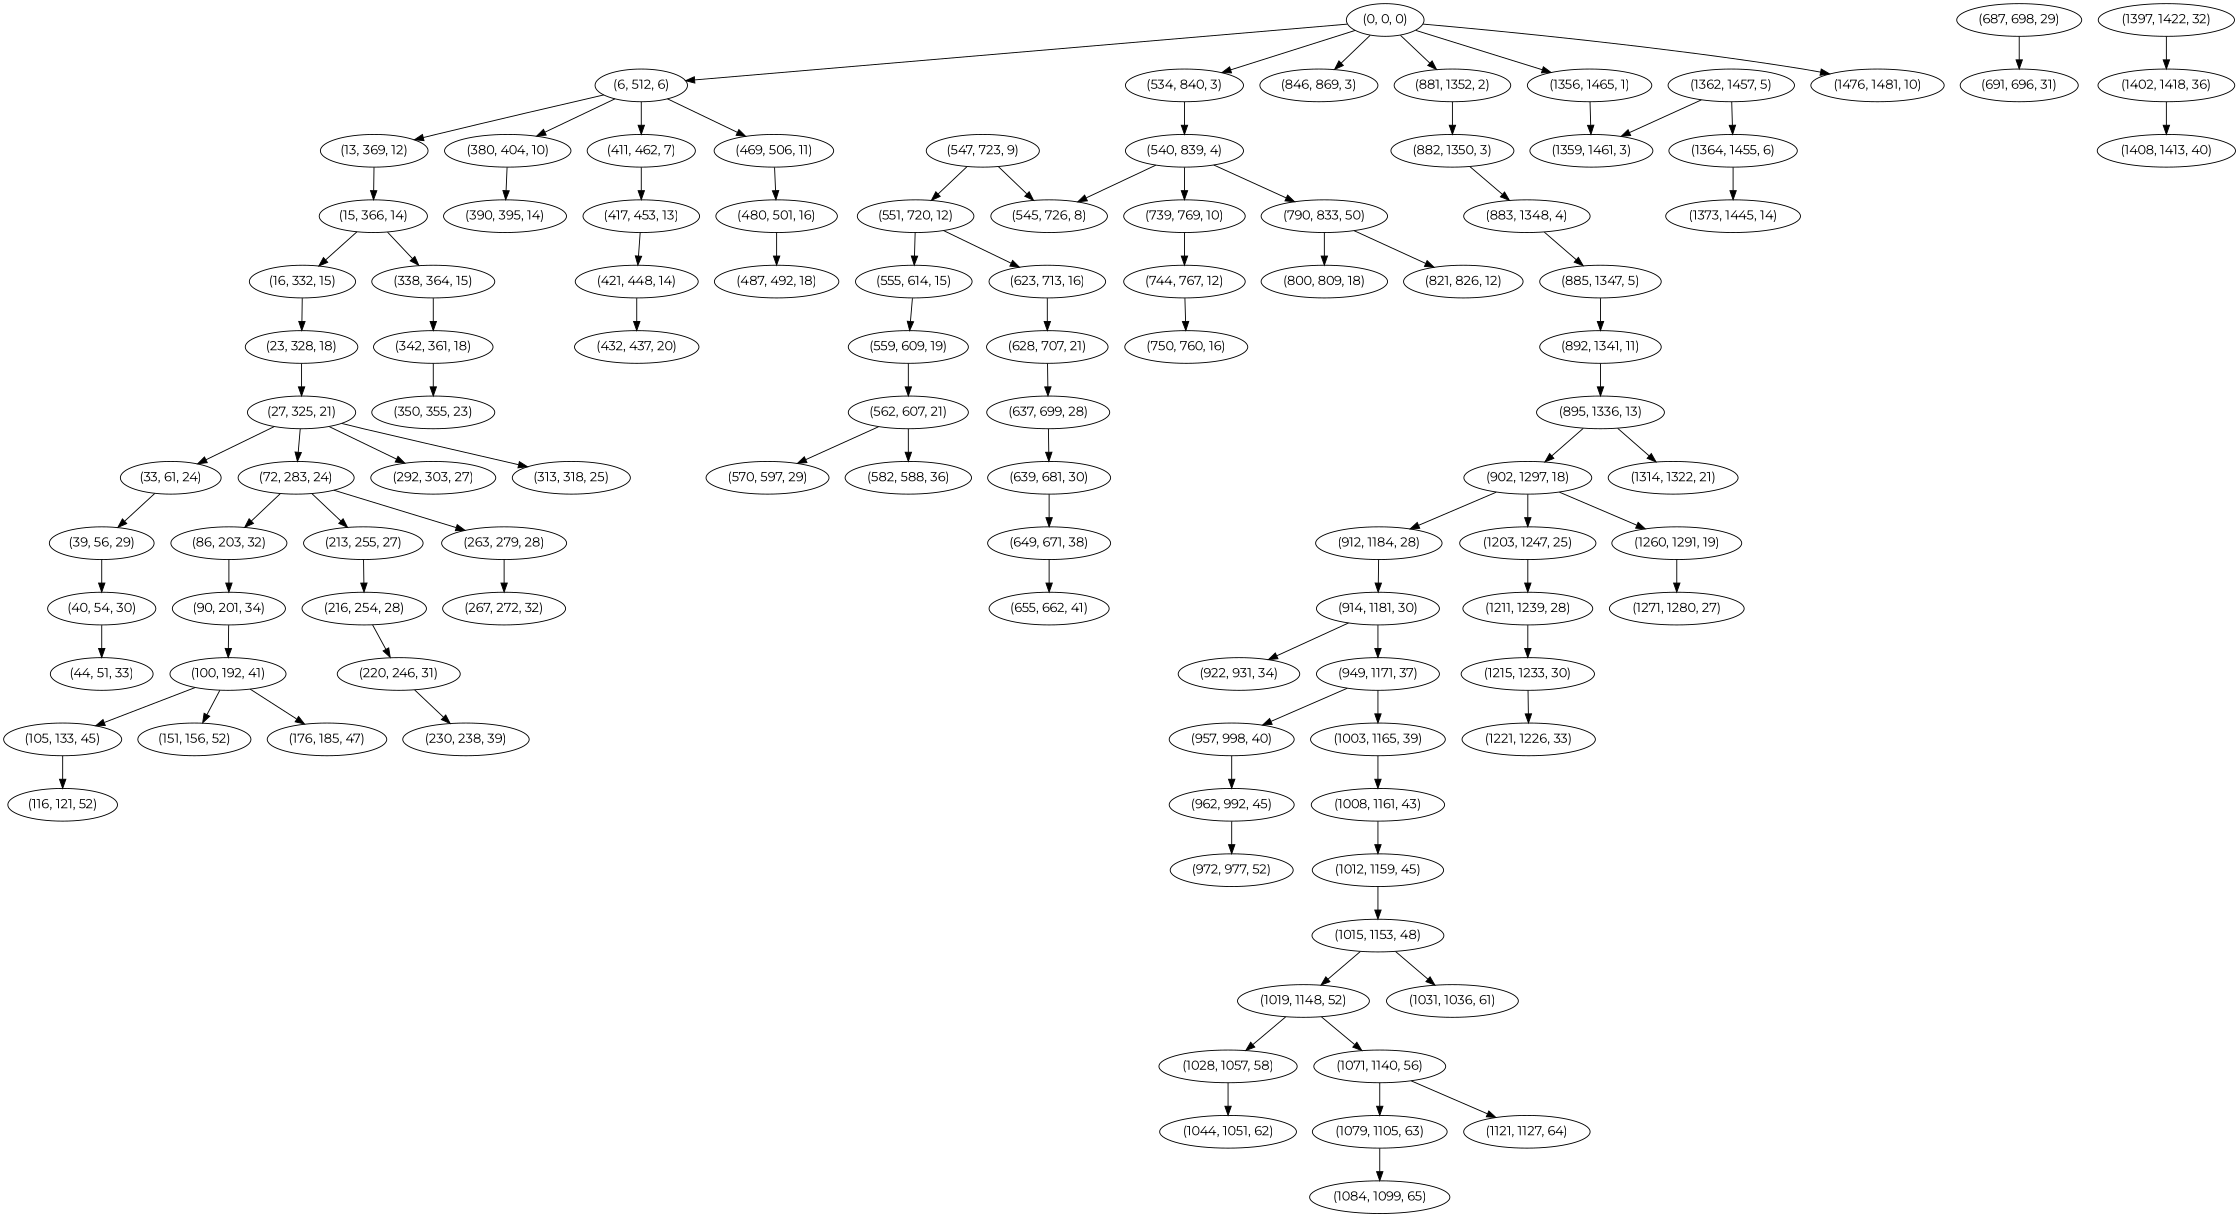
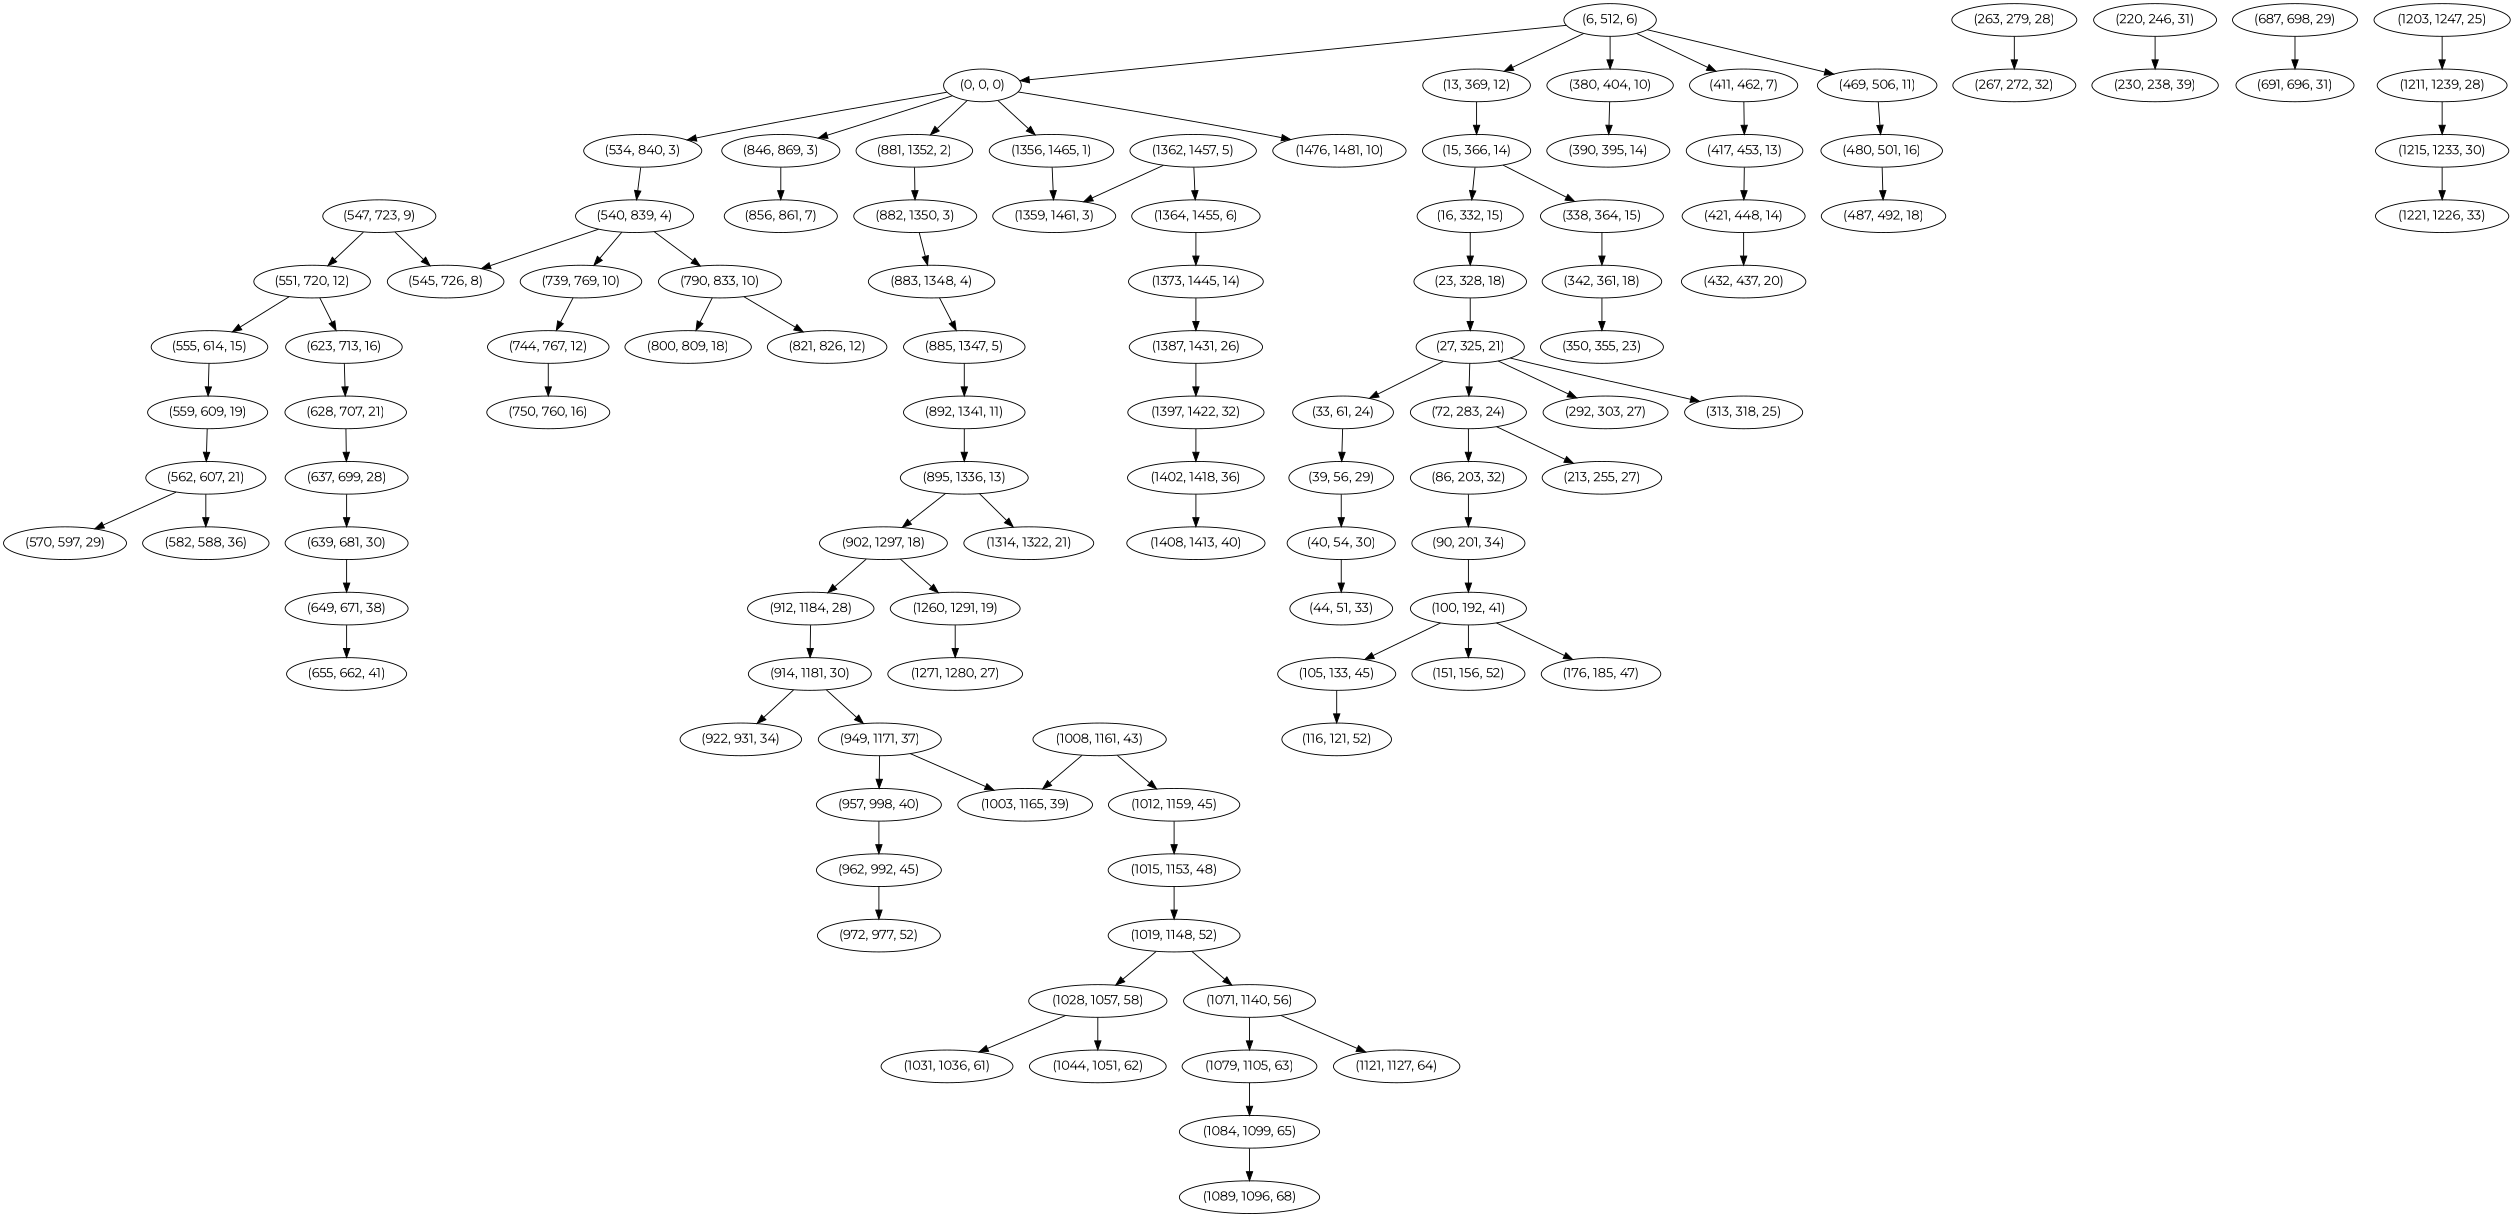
  digraph {
    fontname=Montserrat
    node [fontname=Montserrat]
    edge [fontname=Montserrat]
    "(0, 0, 0)"
    "(6, 512, 6)"
    "(534, 840, 3)"
    "(846, 869, 3)"
    "(881, 1352, 2)"
    "(1356, 1465, 1)"
    "(1476, 1481, 10)"
    "(13, 369, 12)"
    "(380, 404, 10)"
    "(411, 462, 7)"
    "(469, 506, 11)"
    "(540, 839, 4)"
+   "(856, 861, 7)"
    "(882, 1350, 3)"
    "(1359, 1461, 3)"
    "(15, 366, 14)"
    "(390, 395, 14)"
    "(417, 453, 13)"
    "(480, 501, 16)"
    "(16, 332, 15)"
    "(338, 364, 15)"
    "(23, 328, 18)"
    "(342, 361, 18)"
    "(27, 325, 21)"
    n25 [label="(33, 61, 24)"]
    "(72, 283, 24)"
    "(292, 303, 27)"
    "(313, 318, 25)"
    "(39, 56, 29)"
    "(86, 203, 32)"
    "(213, 255, 27)"
    "(263, 279, 28)"
    "(40, 54, 30)"
    "(44, 51, 33)"
    "(90, 201, 34)"
-   "(216, 254, 28)"
    "(267, 272, 32)"
    "(100, 192, 41)"
    "(105, 133, 45)"
    "(151, 156, 52)"
    "(176, 185, 47)"
    "(116, 121, 52)"
    "(220, 246, 31)"
    "(230, 238, 39)"
    "(350, 355, 23)"
    "(421, 448, 14)"
    "(432, 437, 20)"
    "(487, 492, 18)"
    "(545, 726, 8)"
    "(739, 769, 10)"
-   "(790, 833, 10)" [label="(790, 833, 50)"]
+   "(790, 833, 10)"
    "(744, 767, 12)"
    "(800, 809, 18)"
    "(821, 826, 12)"
    "(547, 723, 9)"
    "(551, 720, 12)"
    "(555, 614, 15)"
    "(623, 713, 16)"
    "(559, 609, 19)"
    "(628, 707, 21)"
    "(562, 607, 21)"
    "(570, 597, 29)"
    "(582, 588, 36)"
    "(637, 699, 28)"
    "(639, 681, 30)"
    "(649, 671, 38)"
    "(687, 698, 29)"
    "(691, 696, 31)"
    "(655, 662, 41)"
    "(750, 760, 16)"
    "(883, 1348, 4)"
    "(885, 1347, 5)"
    "(892, 1341, 11)"
    "(895, 1336, 13)"
    "(902, 1297, 18)"
    "(1314, 1322, 21)"
    "(912, 1184, 28)"
    "(1203, 1247, 25)"
    "(1260, 1291, 19)"
    "(914, 1181, 30)"
    "(1211, 1239, 28)"
    "(1271, 1280, 27)"
    "(922, 931, 34)"
    "(949, 1171, 37)"
    "(957, 998, 40)"
    "(1003, 1165, 39)"
    "(962, 992, 45)"
    "(1008, 1161, 43)"
    "(972, 977, 52)"
    "(1012, 1159, 45)"
    "(1015, 1153, 48)"
    "(1019, 1148, 52)"
    "(1028, 1057, 58)"
    "(1071, 1140, 56)"
    "(1031, 1036, 61)"
    "(1044, 1051, 62)"
    "(1079, 1105, 63)"
    "(1121, 1127, 64)"
    "(1084, 1099, 65)"
+   "(1089, 1096, 68)"
    "(1215, 1233, 30)"
    "(1221, 1226, 33)"
    "(1362, 1457, 5)"
    "(1364, 1455, 6)"
    "(1373, 1445, 14)"
+   "(1387, 1431, 26)"
    "(1397, 1422, 32)"
    "(1402, 1418, 36)"
    "(1408, 1413, 40)"
-   "(0, 0, 0)" -> "(6, 512, 6)"
+   "(6, 512, 6)" -> "(0, 0, 0)"
    "(0, 0, 0)" -> "(534, 840, 3)"
    "(0, 0, 0)" -> "(846, 869, 3)"
    "(0, 0, 0)" -> "(881, 1352, 2)"
    "(0, 0, 0)" -> "(1356, 1465, 1)"
    "(0, 0, 0)" -> "(1476, 1481, 10)"
    "(6, 512, 6)" -> "(13, 369, 12)"
    "(6, 512, 6)" -> "(380, 404, 10)"
    "(6, 512, 6)" -> "(411, 462, 7)"
    "(6, 512, 6)" -> "(469, 506, 11)"
    "(534, 840, 3)" -> "(540, 839, 4)"
+   "(846, 869, 3)" -> "(856, 861, 7)"
    "(881, 1352, 2)" -> "(882, 1350, 3)"
    "(1356, 1465, 1)" -> "(1359, 1461, 3)"
    "(13, 369, 12)" -> "(15, 366, 14)"
    "(380, 404, 10)" -> "(390, 395, 14)"
    "(411, 462, 7)" -> "(417, 453, 13)"
    "(469, 506, 11)" -> "(480, 501, 16)"
    "(540, 839, 4)" -> "(545, 726, 8)"
    "(540, 839, 4)" -> "(739, 769, 10)"
    "(540, 839, 4)" -> "(790, 833, 10)"
    "(882, 1350, 3)" -> "(883, 1348, 4)"
    "(15, 366, 14)" -> "(16, 332, 15)"
    "(15, 366, 14)" -> "(338, 364, 15)"
    "(417, 453, 13)" -> "(421, 448, 14)"
    "(480, 501, 16)" -> "(487, 492, 18)"
    "(16, 332, 15)" -> "(23, 328, 18)"
    "(338, 364, 15)" -> "(342, 361, 18)"
    "(23, 328, 18)" -> "(27, 325, 21)"
    "(342, 361, 18)" -> "(350, 355, 23)"
    "(27, 325, 21)" -> n25
    "(27, 325, 21)" -> "(72, 283, 24)"
    "(27, 325, 21)" -> "(292, 303, 27)"
    "(27, 325, 21)" -> "(313, 318, 25)"
    n25 -> "(39, 56, 29)"
    "(72, 283, 24)" -> "(86, 203, 32)"
    "(72, 283, 24)" -> "(213, 255, 27)"
-   "(72, 283, 24)" -> "(263, 279, 28)"
    "(39, 56, 29)" -> "(40, 54, 30)"
    "(86, 203, 32)" -> "(90, 201, 34)"
-   "(213, 255, 27)" -> "(216, 254, 28)"
    "(263, 279, 28)" -> "(267, 272, 32)"
    "(40, 54, 30)" -> "(44, 51, 33)"
    "(90, 201, 34)" -> "(100, 192, 41)"
-   "(216, 254, 28)" -> "(220, 246, 31)"
    "(100, 192, 41)" -> "(105, 133, 45)"
    "(100, 192, 41)" -> "(151, 156, 52)"
    "(100, 192, 41)" -> "(176, 185, 47)"
    "(105, 133, 45)" -> "(116, 121, 52)"
    "(220, 246, 31)" -> "(230, 238, 39)"
    "(421, 448, 14)" -> "(432, 437, 20)"
    "(739, 769, 10)" -> "(744, 767, 12)"
    "(790, 833, 10)" -> "(800, 809, 18)"
    "(790, 833, 10)" -> "(821, 826, 12)"
    "(744, 767, 12)" -> "(750, 760, 16)"
    "(547, 723, 9)" -> "(545, 726, 8)"
    "(547, 723, 9)" -> "(551, 720, 12)"
    "(551, 720, 12)" -> "(555, 614, 15)"
    "(551, 720, 12)" -> "(623, 713, 16)"
    "(555, 614, 15)" -> "(559, 609, 19)"
    "(623, 713, 16)" -> "(628, 707, 21)"
    "(559, 609, 19)" -> "(562, 607, 21)"
    "(628, 707, 21)" -> "(637, 699, 28)"
    "(562, 607, 21)" -> "(570, 597, 29)"
    "(562, 607, 21)" -> "(582, 588, 36)"
    "(637, 699, 28)" -> "(639, 681, 30)"
    "(639, 681, 30)" -> "(649, 671, 38)"
    "(649, 671, 38)" -> "(655, 662, 41)"
    "(687, 698, 29)" -> "(691, 696, 31)"
    "(883, 1348, 4)" -> "(885, 1347, 5)"
    "(885, 1347, 5)" -> "(892, 1341, 11)"
    "(892, 1341, 11)" -> "(895, 1336, 13)"
    "(895, 1336, 13)" -> "(902, 1297, 18)"
    "(895, 1336, 13)" -> "(1314, 1322, 21)"
    "(902, 1297, 18)" -> "(912, 1184, 28)"
-   "(902, 1297, 18)" -> "(1203, 1247, 25)"
    "(902, 1297, 18)" -> "(1260, 1291, 19)"
    "(912, 1184, 28)" -> "(914, 1181, 30)"
    "(1203, 1247, 25)" -> "(1211, 1239, 28)"
    "(1260, 1291, 19)" -> "(1271, 1280, 27)"
    "(914, 1181, 30)" -> "(922, 931, 34)"
    "(914, 1181, 30)" -> "(949, 1171, 37)"
    "(1211, 1239, 28)" -> "(1215, 1233, 30)"
    "(949, 1171, 37)" -> "(957, 998, 40)"
    "(949, 1171, 37)" -> "(1003, 1165, 39)"
    "(957, 998, 40)" -> "(962, 992, 45)"
-   "(1003, 1165, 39)" -> "(1008, 1161, 43)"
+   "(1008, 1161, 43)" -> "(1003, 1165, 39)"
    "(962, 992, 45)" -> "(972, 977, 52)"
    "(1008, 1161, 43)" -> "(1012, 1159, 45)"
    "(1012, 1159, 45)" -> "(1015, 1153, 48)"
    "(1015, 1153, 48)" -> "(1019, 1148, 52)"
    "(1019, 1148, 52)" -> "(1028, 1057, 58)"
    "(1019, 1148, 52)" -> "(1071, 1140, 56)"
-   "(1015, 1153, 48)" -> "(1031, 1036, 61)"
+   "(1028, 1057, 58)" -> "(1031, 1036, 61)"
    "(1028, 1057, 58)" -> "(1044, 1051, 62)"
    "(1071, 1140, 56)" -> "(1079, 1105, 63)"
    "(1071, 1140, 56)" -> "(1121, 1127, 64)"
    "(1079, 1105, 63)" -> "(1084, 1099, 65)"
+   "(1084, 1099, 65)" -> "(1089, 1096, 68)"
    "(1215, 1233, 30)" -> "(1221, 1226, 33)"
    "(1362, 1457, 5)" -> "(1359, 1461, 3)"
    "(1362, 1457, 5)" -> "(1364, 1455, 6)"
    "(1364, 1455, 6)" -> "(1373, 1445, 14)"
+   "(1373, 1445, 14)" -> "(1387, 1431, 26)"
+   "(1387, 1431, 26)" -> "(1397, 1422, 32)"
    "(1397, 1422, 32)" -> "(1402, 1418, 36)"
    "(1402, 1418, 36)" -> "(1408, 1413, 40)"
  }
